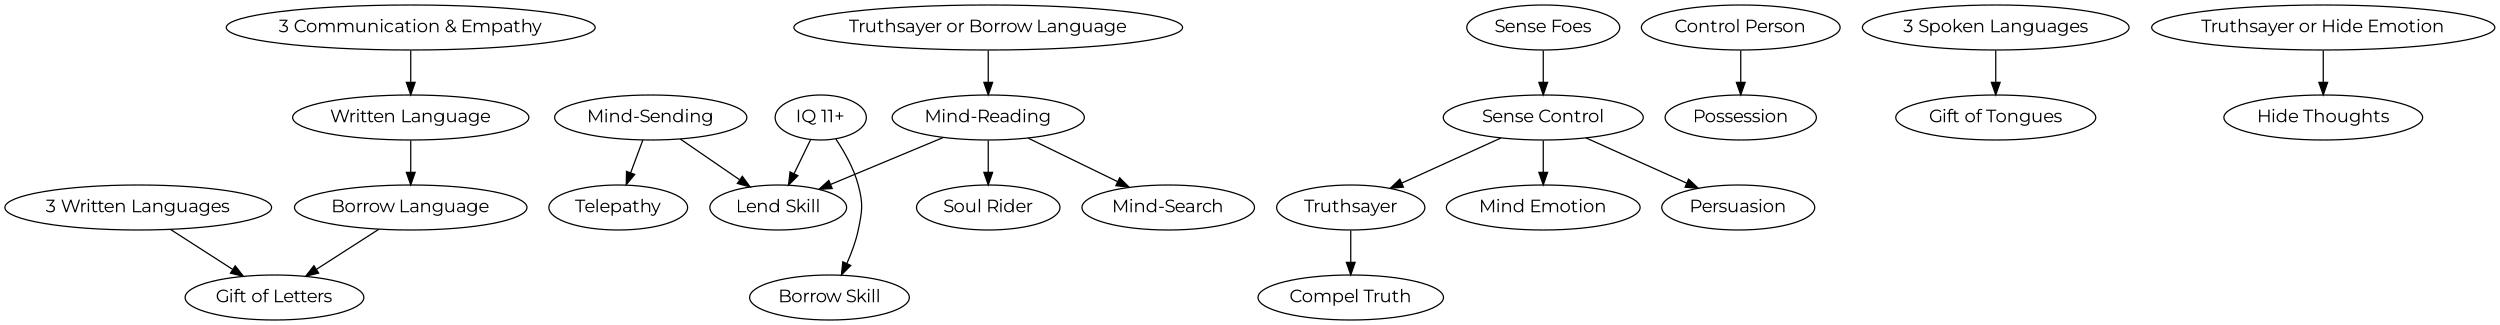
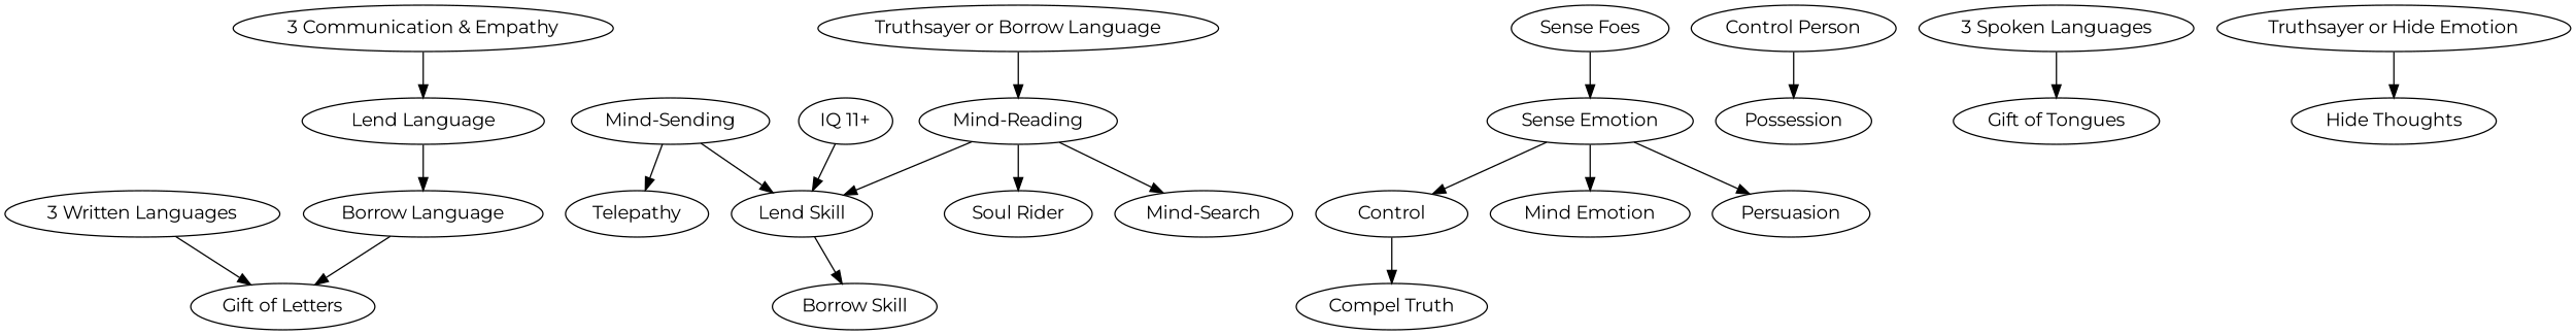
  digraph {
    fontname=Montserrat
    node [fontname=Montserrat]
    edge [fontname=Montserrat]
-   "Lend Language" [label="Written Language"]
+   "Lend Language"
    "Borrow Language"
    "Gift of Letters"
    "Lend Skill"
    "Borrow Skill"
-   Truthsayer
+   Truthsayer [label=Control]
    "Compel Truth"
    "Control Person"
    Possession
    "3 Written Languages"
    "3 Spoken Languages"
    "Gift of Tongues"
-   "Sense Emotion" [label="Sense Control"]
+   "Sense Emotion"
    n14 [label="Mind Emotion"]
    Persuasion
    "Truthsayer or Hide Emotion"
    "Hide Thoughts"
    "3 Communication & Empathy"
    "IQ 11+"
    "Mind-Sending"
    Telepathy
    "Truthsayer or Borrow Language"
    "Mind-Reading"
    "Mind-Search"
    "Soul Rider"
    "Sense Foes"
    "Lend Language" -> "Borrow Language"
    "Borrow Language" -> "Gift of Letters"
-   "IQ 11+" -> "Borrow Skill"
+   "Lend Skill" -> "Borrow Skill"
    Truthsayer -> "Compel Truth"
    "Control Person" -> Possession
    "3 Written Languages" -> "Gift of Letters"
    "3 Spoken Languages" -> "Gift of Tongues"
    "Sense Emotion" -> Truthsayer
    "Sense Emotion" -> n14
    "Sense Emotion" -> Persuasion
    "Truthsayer or Hide Emotion" -> "Hide Thoughts"
    "3 Communication & Empathy" -> "Lend Language"
    "IQ 11+" -> "Lend Skill"
    "Mind-Sending" -> "Lend Skill"
    "Mind-Sending" -> Telepathy
    "Truthsayer or Borrow Language" -> "Mind-Reading"
    "Mind-Reading" -> "Lend Skill"
    "Mind-Reading" -> "Mind-Search"
    "Mind-Reading" -> "Soul Rider"
    "Sense Foes" -> "Sense Emotion"
  }
